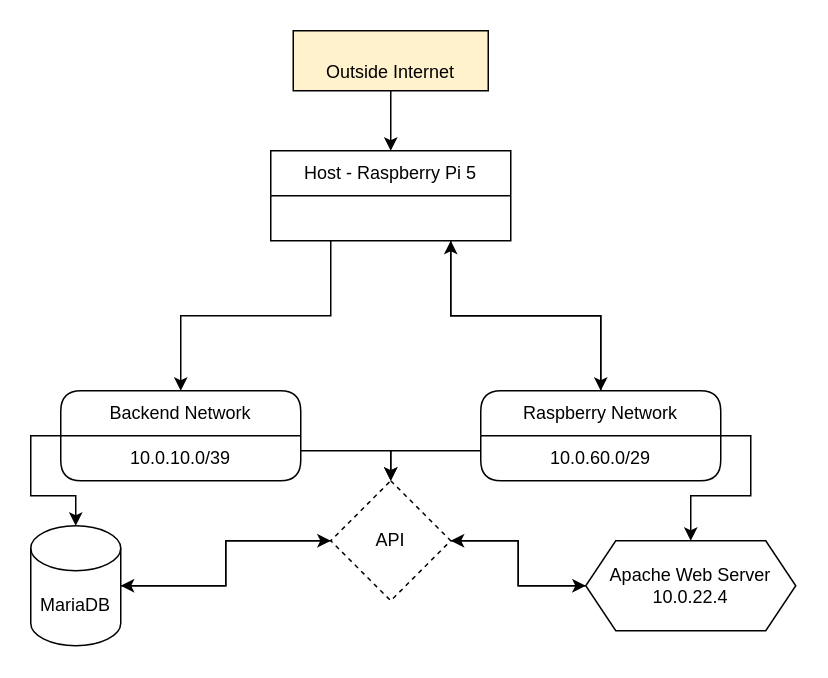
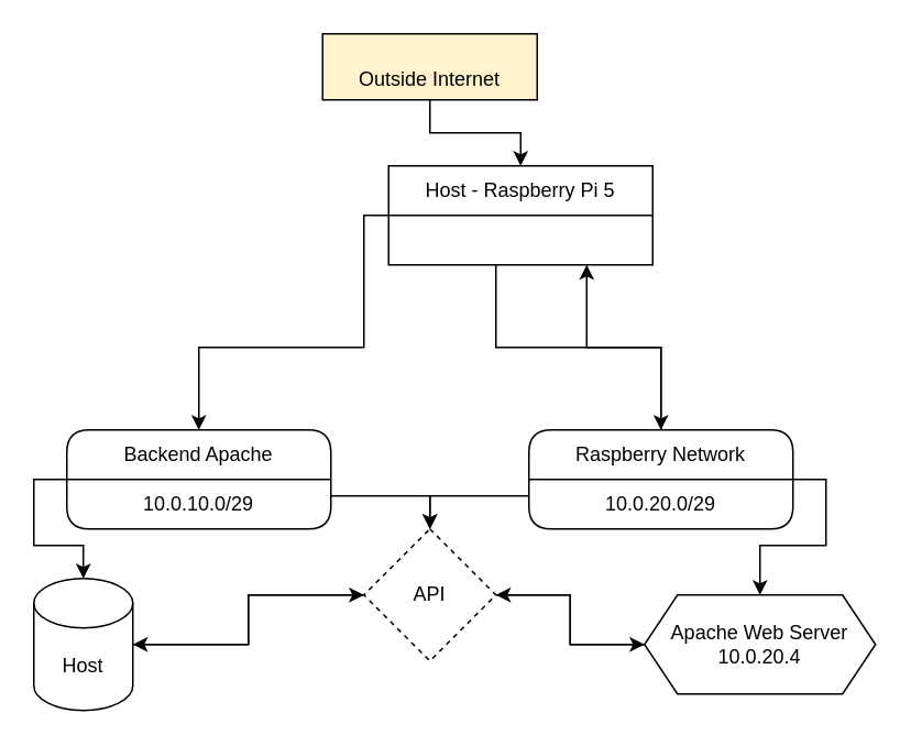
  <mxCell id="0" />
  <mxCell id="1" parent="0" />
  <mxCell id="2" style="edgeStyle=orthogonalEdgeStyle;rounded=0;orthogonalLoop=1;jettySize=auto;html=1;exitX=0.5;exitY=1;exitDx=0;exitDy=0;entryX=0.5;entryY=0;entryDx=0;entryDy=0;" edge="1" parent="1" source="3" target="6"><mxGeometry relative="1" as="geometry" /></mxCell>
  <mxCell id="3" value="&lt;br&gt;&lt;div&gt;Outside Internet&lt;/div&gt;" style="rounded=0;whiteSpace=wrap;html=1;strokeWidth=1;fillColor=#fff2cc;" vertex="1" parent="1"><mxGeometry x="195" y="20" width="130" height="40" as="geometry" /></mxCell>
  <mxCell id="4" style="edgeStyle=orthogonalEdgeStyle;rounded=0;orthogonalLoop=1;jettySize=auto;html=1;entryX=0.5;entryY=0;entryDx=0;entryDy=0;" edge="1" parent="1" source="6" target="8"><mxGeometry relative="1" as="geometry"><Array as="points"><mxPoint x="300" y="210" /><mxPoint x="400" y="210" /></Array></mxGeometry></mxCell>
  <mxCell id="5" style="edgeStyle=orthogonalEdgeStyle;rounded=0;orthogonalLoop=1;jettySize=auto;html=1;" edge="1" parent="1" source="6" target="16"><mxGeometry relative="1" as="geometry"><Array as="points"><mxPoint x="220" y="210" /><mxPoint x="120" y="210" /></Array></mxGeometry></mxCell>
- <mxCell id="6" value="Host - Raspberry Pi 5" style="swimlane;fontStyle=0;childLayout=stackLayout;horizontal=1;startSize=30;horizontalStack=0;resizeParent=1;resizeParentMax=0;resizeLast=0;collapsible=1;marginBottom=0;whiteSpace=wrap;html=1;" vertex="1" parent="1"><mxGeometry x="180" y="100" width="160" height="60" as="geometry" /></mxCell>
+ <mxCell id="6" value="Host - Raspberry Pi 5" style="swimlane;fontStyle=0;childLayout=stackLayout;horizontal=1;startSize=30;horizontalStack=0;resizeParent=1;resizeParentMax=0;resizeLast=0;collapsible=1;marginBottom=0;whiteSpace=wrap;html=1;" vertex="1" parent="1"><mxGeometry x="235" y="100" width="160" height="60" as="geometry" /></mxCell>
  <mxCell id="7" style="edgeStyle=orthogonalEdgeStyle;rounded=0;orthogonalLoop=1;jettySize=auto;html=1;entryX=0.75;entryY=1;entryDx=0;entryDy=0;" edge="1" parent="1" source="8" target="6"><mxGeometry relative="1" as="geometry" /></mxCell>
  <mxCell id="8" value="Raspberry Network" style="swimlane;fontStyle=0;childLayout=stackLayout;horizontal=1;startSize=30;horizontalStack=0;resizeParent=1;resizeParentMax=0;resizeLast=0;collapsible=1;marginBottom=0;whiteSpace=wrap;html=1;rounded=1;" vertex="1" parent="1"><mxGeometry x="320" y="260" width="160" height="60" as="geometry" /></mxCell>
- <mxCell id="9" value="10.0.60.0/29" style="text;strokeColor=none;fillColor=none;align=center;verticalAlign=middle;spacingLeft=4;spacingRight=4;overflow=hidden;points=[[0,0.5],[1,0.5]];portConstraint=eastwest;rotatable=0;whiteSpace=wrap;html=1;" vertex="1" parent="8"><mxGeometry y="30" width="160" height="30" as="geometry" /></mxCell>
+ <mxCell id="9" value="10.0.20.0/29" style="text;strokeColor=none;fillColor=none;align=center;verticalAlign=middle;spacingLeft=4;spacingRight=4;overflow=hidden;points=[[0,0.5],[1,0.5]];portConstraint=eastwest;rotatable=0;whiteSpace=wrap;html=1;" vertex="1" parent="8"><mxGeometry y="30" width="160" height="30" as="geometry" /></mxCell>
  <mxCell id="10" style="edgeStyle=orthogonalEdgeStyle;rounded=0;orthogonalLoop=1;jettySize=auto;html=1;entryX=1;entryY=0.5;entryDx=0;entryDy=0;" edge="1" parent="1" source="11" target="13"><mxGeometry relative="1" as="geometry" /></mxCell>
- <mxCell id="11" value="&lt;div&gt;Apache Web Server&lt;br&gt;&lt;/div&gt;&lt;div&gt;10.0.22.4&lt;/div&gt;" style="shape=hexagon;perimeter=hexagonPerimeter2;whiteSpace=wrap;html=1;fixedSize=1;" vertex="1" parent="1"><mxGeometry x="390" y="360" width="140" height="60" as="geometry" /></mxCell>
+ <mxCell id="11" value="&lt;div&gt;Apache Web Server&lt;br&gt;&lt;/div&gt;&lt;div&gt;10.0.20.4&lt;/div&gt;" style="shape=hexagon;perimeter=hexagonPerimeter2;whiteSpace=wrap;html=1;fixedSize=1;" vertex="1" parent="1"><mxGeometry x="390" y="360" width="140" height="60" as="geometry" /></mxCell>
  <mxCell id="12" style="edgeStyle=orthogonalEdgeStyle;rounded=0;orthogonalLoop=1;jettySize=auto;html=1;entryX=0;entryY=0.5;entryDx=0;entryDy=0;" edge="1" parent="1" source="13" target="11"><mxGeometry relative="1" as="geometry" /></mxCell>
  <mxCell id="13" value="API" style="rhombus;whiteSpace=wrap;html=1;dashed=1;" vertex="1" parent="1"><mxGeometry x="220" y="320" width="80" height="80" as="geometry" /></mxCell>
  <mxCell id="14" style="edgeStyle=orthogonalEdgeStyle;rounded=0;orthogonalLoop=1;jettySize=auto;html=1;" edge="1" parent="1" source="15" target="13"><mxGeometry relative="1" as="geometry" /></mxCell>
- <mxCell id="15" value="MariaDB" style="shape=cylinder3;whiteSpace=wrap;html=1;boundedLbl=1;backgroundOutline=1;size=15;" vertex="1" parent="1"><mxGeometry x="20" y="350" width="60" height="80" as="geometry" /></mxCell>
- <mxCell id="16" value="Backend Network" style="swimlane;fontStyle=0;childLayout=stackLayout;horizontal=1;startSize=30;horizontalStack=0;resizeParent=1;resizeParentMax=0;resizeLast=0;collapsible=1;marginBottom=0;whiteSpace=wrap;html=1;rounded=1;" vertex="1" parent="1"><mxGeometry x="40" y="260" width="160" height="60" as="geometry" /></mxCell>
- <mxCell id="17" value="10.0.10.0/39" style="text;strokeColor=none;fillColor=none;align=center;verticalAlign=middle;spacingLeft=4;spacingRight=4;overflow=hidden;points=[[0,0.5],[1,0.5]];portConstraint=eastwest;rotatable=0;whiteSpace=wrap;html=1;" vertex="1" parent="16"><mxGeometry y="30" width="160" height="30" as="geometry" /></mxCell>
+ <mxCell id="15" value="Host" style="shape=cylinder3;whiteSpace=wrap;html=1;boundedLbl=1;backgroundOutline=1;size=15;" vertex="1" parent="1"><mxGeometry x="20" y="350" width="60" height="80" as="geometry" /></mxCell>
+ <mxCell id="16" value="Backend Apache" style="swimlane;fontStyle=0;childLayout=stackLayout;horizontal=1;startSize=30;horizontalStack=0;resizeParent=1;resizeParentMax=0;resizeLast=0;collapsible=1;marginBottom=0;whiteSpace=wrap;html=1;rounded=1;" vertex="1" parent="1"><mxGeometry x="40" y="260" width="160" height="60" as="geometry" /></mxCell>
+ <mxCell id="17" value="10.0.10.0/29" style="text;strokeColor=none;fillColor=none;align=center;verticalAlign=middle;spacingLeft=4;spacingRight=4;overflow=hidden;points=[[0,0.5],[1,0.5]];portConstraint=eastwest;rotatable=0;whiteSpace=wrap;html=1;" vertex="1" parent="16"><mxGeometry y="30" width="160" height="30" as="geometry" /></mxCell>
  <mxCell id="18" style="edgeStyle=orthogonalEdgeStyle;rounded=0;orthogonalLoop=1;jettySize=auto;html=1;entryX=1;entryY=0.5;entryDx=0;entryDy=0;entryPerimeter=0;" edge="1" parent="1" source="13" target="15"><mxGeometry relative="1" as="geometry" /></mxCell>
  <mxCell id="19" style="edgeStyle=orthogonalEdgeStyle;rounded=0;orthogonalLoop=1;jettySize=auto;html=1;entryX=0.5;entryY=0;entryDx=0;entryDy=0;" edge="1" parent="1" source="9" target="11"><mxGeometry relative="1" as="geometry"><Array as="points"><mxPoint x="500" y="290" /><mxPoint x="500" y="330" /><mxPoint x="460" y="330" /></Array></mxGeometry></mxCell>
  <mxCell id="20" style="edgeStyle=orthogonalEdgeStyle;rounded=0;orthogonalLoop=1;jettySize=auto;html=1;" edge="1" parent="1" source="17" target="15"><mxGeometry relative="1" as="geometry"><Array as="points"><mxPoint x="20" y="290" /><mxPoint x="20" y="330" /><mxPoint x="50" y="330" /></Array></mxGeometry></mxCell>
  <mxCell id="21" style="edgeStyle=orthogonalEdgeStyle;rounded=0;orthogonalLoop=1;jettySize=auto;html=1;entryX=0.5;entryY=0;entryDx=0;entryDy=0;" edge="1" parent="1" source="17" target="13"><mxGeometry relative="1" as="geometry"><Array as="points"><mxPoint x="260" y="300" /></Array></mxGeometry></mxCell>
  <mxCell id="22" style="edgeStyle=orthogonalEdgeStyle;rounded=0;orthogonalLoop=1;jettySize=auto;html=1;entryX=0.5;entryY=0;entryDx=0;entryDy=0;" edge="1" parent="1" source="9" target="13"><mxGeometry relative="1" as="geometry"><Array as="points"><mxPoint x="260" y="300" /></Array></mxGeometry></mxCell>
